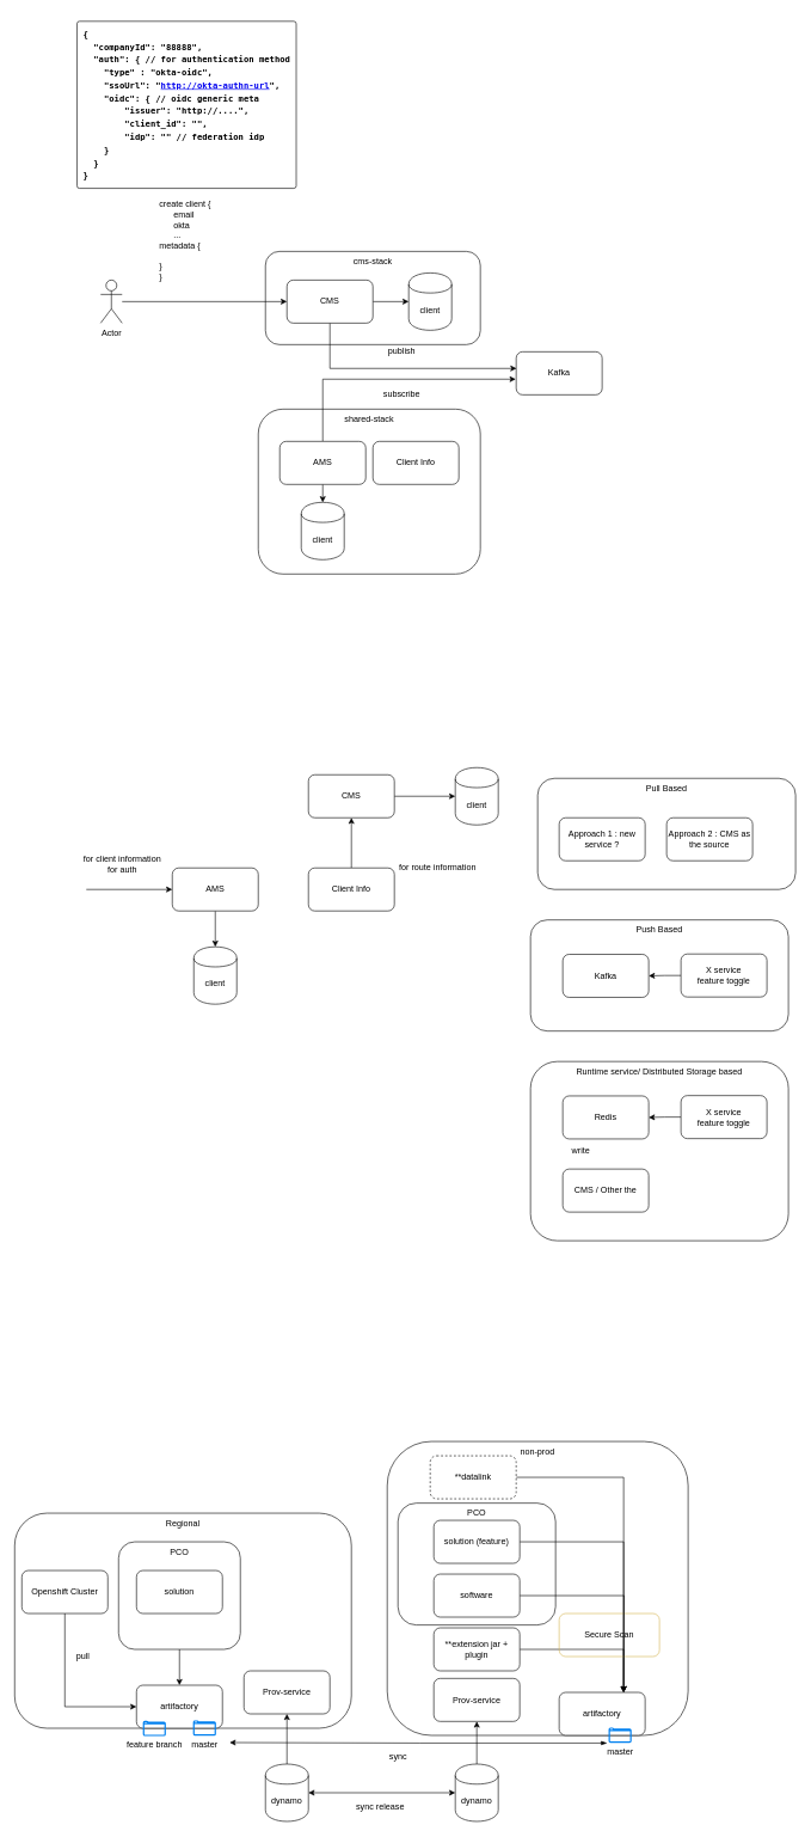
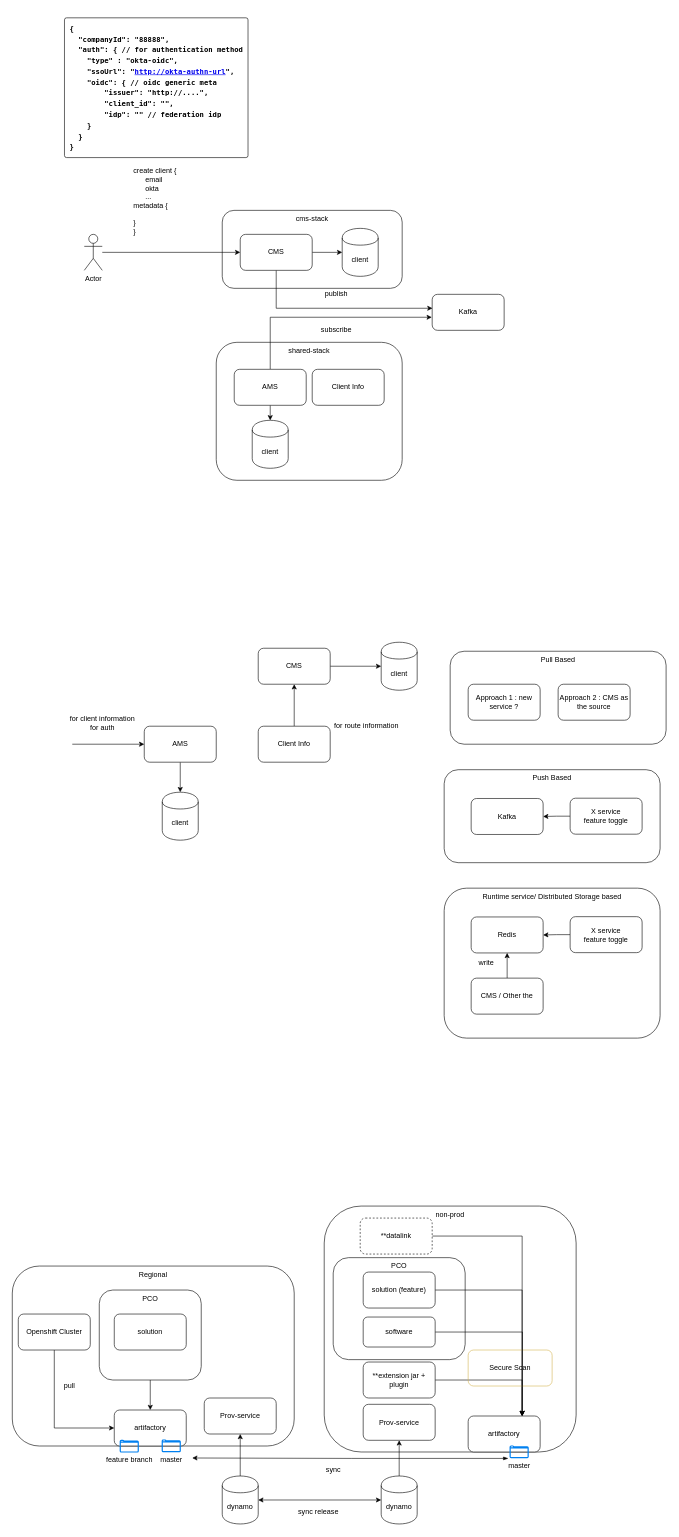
  <mxCell id="0" />
  <mxCell id="1" parent="0" />
  <mxCell id="2" value="Push Based" style="rounded=1;whiteSpace=wrap;html=1;align=center;verticalAlign=top;" vertex="1" parent="1"><mxGeometry x="740" y="1282.5" width="360" height="155" as="geometry" /></mxCell>
  <mxCell id="3" value="Pull Based" style="rounded=1;whiteSpace=wrap;html=1;align=center;verticalAlign=top;" vertex="1" parent="1"><mxGeometry x="750" y="1085" width="360" height="155" as="geometry" /></mxCell>
  <mxCell id="4" value="shared-stack" style="rounded=1;whiteSpace=wrap;html=1;verticalAlign=top;" vertex="1" parent="1"><mxGeometry x="360" y="570" width="310" height="230" as="geometry" /></mxCell>
  <mxCell id="5" value="cms-stack" style="rounded=1;whiteSpace=wrap;html=1;verticalAlign=top;" vertex="1" parent="1"><mxGeometry x="370" y="350" width="300" height="130" as="geometry" /></mxCell>
  <mxCell id="6" style="edgeStyle=orthogonalEdgeStyle;rounded=0;orthogonalLoop=1;jettySize=auto;html=1;exitX=1;exitY=0.5;exitDx=0;exitDy=0;" edge="1" parent="1" source="8" target="9"><mxGeometry relative="1" as="geometry" /></mxCell>
  <mxCell id="7" style="edgeStyle=orthogonalEdgeStyle;rounded=0;orthogonalLoop=1;jettySize=auto;html=1;exitX=0.5;exitY=1;exitDx=0;exitDy=0;entryX=0.004;entryY=0.387;entryDx=0;entryDy=0;entryPerimeter=0;" edge="1" parent="1" source="8" target="14"><mxGeometry relative="1" as="geometry" /></mxCell>
  <mxCell id="8" value="CMS" style="rounded=1;whiteSpace=wrap;html=1;" vertex="1" parent="1"><mxGeometry x="400" y="390" width="120" height="60" as="geometry" /></mxCell>
  <mxCell id="9" value="client" style="shape=cylinder;whiteSpace=wrap;html=1;boundedLbl=1;backgroundOutline=1;" vertex="1" parent="1"><mxGeometry x="570" y="380" width="60" height="80" as="geometry" /></mxCell>
  <mxCell id="10" style="edgeStyle=orthogonalEdgeStyle;rounded=0;orthogonalLoop=1;jettySize=auto;html=1;" edge="1" parent="1" source="11" target="8"><mxGeometry relative="1" as="geometry" /></mxCell>
  <mxCell id="11" value="Actor" style="shape=umlActor;verticalLabelPosition=bottom;verticalAlign=top;html=1;outlineConnect=0;" vertex="1" parent="1"><mxGeometry x="140" y="390" width="30" height="60" as="geometry" /></mxCell>
  <mxCell id="12" value="create client {&lt;br&gt;&amp;nbsp; &amp;nbsp; &amp;nbsp; email&lt;br&gt;&amp;nbsp; &amp;nbsp; &amp;nbsp; okta&lt;br&gt;&amp;nbsp; &amp;nbsp; &amp;nbsp; ...&lt;br&gt;metadata {&lt;br&gt;&lt;br&gt;}&lt;br&gt;&lt;div&gt;&lt;span&gt;}&lt;/span&gt;&lt;/div&gt;" style="text;html=1;align=left;verticalAlign=middle;resizable=0;points=[];autosize=1;" vertex="1" parent="1"><mxGeometry x="220" y="280" width="90" height="110" as="geometry" /></mxCell>
  <mxCell id="13" value="&lt;pre class=&quot;c-mrkdwn__pre&quot; style=&quot;box-sizing: inherit ; margin-top: 4px ; margin-bottom: 4px ; padding: 8px ; line-height: 1.5 ; overflow-wrap: break-word ; word-break: normal ; border: 1px solid ; border-radius: 4px ; text-align: left&quot;&gt;&lt;b&gt;{&lt;span style=&quot;box-sizing: inherit&quot;&gt;&lt;br style=&quot;box-sizing: inherit&quot;&gt;&lt;/span&gt;  &quot;companyId&quot;: &quot;88888&quot;,&lt;span style=&quot;box-sizing: inherit&quot;&gt;&lt;br style=&quot;box-sizing: inherit&quot;&gt;&lt;/span&gt;  &quot;auth&quot;: { // for authentication method&lt;span style=&quot;box-sizing: inherit&quot;&gt;&lt;br style=&quot;box-sizing: inherit&quot;&gt;&lt;/span&gt;    &quot;type&quot; : &quot;okta-oidc&quot;,&lt;span style=&quot;box-sizing: inherit&quot;&gt;&lt;br style=&quot;box-sizing: inherit&quot;&gt;&lt;/span&gt;    &quot;ssoUrl&quot;: &quot;&lt;a target=&quot;_blank&quot; class=&quot;c-link&quot; href=&quot;http://okta-authn-url/&quot; style=&quot;box-sizing: inherit&quot;&gt;http://okta-authn-url&lt;/a&gt;&quot;,&lt;span style=&quot;box-sizing: inherit&quot;&gt;&lt;br style=&quot;box-sizing: inherit&quot;&gt;&lt;/span&gt;    &quot;oidc&quot;: { // oidc generic meta&lt;span style=&quot;box-sizing: inherit&quot;&gt;&lt;br style=&quot;box-sizing: inherit&quot;&gt;&lt;/span&gt;        &quot;issuer&quot;: &quot;http://....&quot;,&lt;span style=&quot;box-sizing: inherit&quot;&gt;&lt;br style=&quot;box-sizing: inherit&quot;&gt;&lt;/span&gt;        &quot;client_id&quot;: &quot;&quot;,&lt;span style=&quot;box-sizing: inherit&quot;&gt;&lt;br style=&quot;box-sizing: inherit&quot;&gt;&lt;/span&gt;        &quot;idp&quot;: &quot;&quot; // federation idp&lt;span style=&quot;box-sizing: inherit&quot;&gt;&lt;br style=&quot;box-sizing: inherit&quot;&gt;&lt;/span&gt;    }      &lt;span style=&quot;box-sizing: inherit&quot;&gt;&lt;br style=&quot;box-sizing: inherit&quot;&gt;&lt;/span&gt;  }&lt;span style=&quot;box-sizing: inherit&quot;&gt;&lt;br style=&quot;box-sizing: inherit&quot;&gt;&lt;/span&gt;}&lt;/b&gt;&lt;/pre&gt;" style="text;html=1;align=center;verticalAlign=middle;resizable=0;points=[];autosize=1;" vertex="1" parent="1"><mxGeometry x="100" y="20" width="320" height="250" as="geometry" /></mxCell>
  <mxCell id="14" value="Kafka" style="rounded=1;whiteSpace=wrap;html=1;align=center;" vertex="1" parent="1"><mxGeometry x="720" y="490" width="120" height="60" as="geometry" /></mxCell>
  <mxCell id="15" style="edgeStyle=orthogonalEdgeStyle;rounded=0;orthogonalLoop=1;jettySize=auto;html=1;exitX=0.5;exitY=0;exitDx=0;exitDy=0;entryX=-0.005;entryY=0.637;entryDx=0;entryDy=0;entryPerimeter=0;" edge="1" parent="1" source="17" target="14"><mxGeometry relative="1" as="geometry" /></mxCell>
  <mxCell id="16" style="edgeStyle=orthogonalEdgeStyle;rounded=0;orthogonalLoop=1;jettySize=auto;html=1;exitX=0.5;exitY=1;exitDx=0;exitDy=0;entryX=0.5;entryY=0;entryDx=0;entryDy=0;" edge="1" parent="1" source="17" target="19"><mxGeometry relative="1" as="geometry" /></mxCell>
  <mxCell id="17" value="AMS" style="rounded=1;whiteSpace=wrap;html=1;" vertex="1" parent="1"><mxGeometry x="390" y="615" width="120" height="60" as="geometry" /></mxCell>
  <mxCell id="18" value="Client Info" style="rounded=1;whiteSpace=wrap;html=1;align=center;" vertex="1" parent="1"><mxGeometry x="520" y="615" width="120" height="60" as="geometry" /></mxCell>
  <mxCell id="19" value="client" style="shape=cylinder;whiteSpace=wrap;html=1;boundedLbl=1;backgroundOutline=1;" vertex="1" parent="1"><mxGeometry x="420" y="700" width="60" height="80" as="geometry" /></mxCell>
  <mxCell id="20" value="publish" style="text;html=1;align=center;verticalAlign=middle;resizable=0;points=[];autosize=1;" vertex="1" parent="1"><mxGeometry x="535" y="480" width="50" height="20" as="geometry" /></mxCell>
  <mxCell id="21" value="subscribe" style="text;html=1;align=center;verticalAlign=middle;resizable=0;points=[];autosize=1;" vertex="1" parent="1"><mxGeometry x="525" y="540" width="70" height="20" as="geometry" /></mxCell>
  <mxCell id="22" style="edgeStyle=orthogonalEdgeStyle;rounded=0;orthogonalLoop=1;jettySize=auto;html=1;entryX=0;entryY=0.5;entryDx=0;entryDy=0;" edge="1" parent="1" source="23" target="32"><mxGeometry relative="1" as="geometry" /></mxCell>
  <mxCell id="23" value="CMS" style="rounded=1;whiteSpace=wrap;html=1;" vertex="1" parent="1"><mxGeometry x="430" y="1080" width="120" height="60" as="geometry" /></mxCell>
  <mxCell id="24" style="edgeStyle=orthogonalEdgeStyle;rounded=0;orthogonalLoop=1;jettySize=auto;html=1;entryX=0.5;entryY=1;entryDx=0;entryDy=0;" edge="1" parent="1" source="25" target="23"><mxGeometry relative="1" as="geometry" /></mxCell>
  <mxCell id="25" value="Client Info" style="rounded=1;whiteSpace=wrap;html=1;align=center;" vertex="1" parent="1"><mxGeometry x="430" y="1210" width="120" height="60" as="geometry" /></mxCell>
  <mxCell id="26" value="for route information" style="text;html=1;align=center;verticalAlign=middle;resizable=0;points=[];autosize=1;" vertex="1" parent="1"><mxGeometry x="550" y="1200" width="120" height="20" as="geometry" /></mxCell>
  <mxCell id="27" style="edgeStyle=orthogonalEdgeStyle;rounded=0;orthogonalLoop=1;jettySize=auto;html=1;exitX=0.5;exitY=1;exitDx=0;exitDy=0;entryX=0.5;entryY=0;entryDx=0;entryDy=0;" edge="1" parent="1" source="28" target="29"><mxGeometry relative="1" as="geometry" /></mxCell>
  <mxCell id="28" value="AMS" style="rounded=1;whiteSpace=wrap;html=1;" vertex="1" parent="1"><mxGeometry x="240" y="1210" width="120" height="60" as="geometry" /></mxCell>
  <mxCell id="29" value="client" style="shape=cylinder;whiteSpace=wrap;html=1;boundedLbl=1;backgroundOutline=1;" vertex="1" parent="1"><mxGeometry x="270" y="1320" width="60" height="80" as="geometry" /></mxCell>
  <mxCell id="30" value="" style="endArrow=classic;html=1;entryX=0;entryY=0.5;entryDx=0;entryDy=0;" edge="1" parent="1" target="28"><mxGeometry width="50" height="50" relative="1" as="geometry"><mxPoint x="120" y="1240" as="sourcePoint" /><mxPoint x="120" y="1200" as="targetPoint" /></mxGeometry></mxCell>
  <mxCell id="31" value="for client information&lt;br&gt;for auth" style="text;html=1;align=center;verticalAlign=middle;resizable=0;points=[];autosize=1;" vertex="1" parent="1"><mxGeometry x="110" y="1190" width="120" height="30" as="geometry" /></mxCell>
  <mxCell id="32" value="client" style="shape=cylinder;whiteSpace=wrap;html=1;boundedLbl=1;backgroundOutline=1;align=center;" vertex="1" parent="1"><mxGeometry x="635" y="1070" width="60" height="80" as="geometry" /></mxCell>
  <mxCell id="33" value="Approach 1 : new service ?" style="rounded=1;whiteSpace=wrap;html=1;align=center;" vertex="1" parent="1"><mxGeometry x="780" y="1140" width="120" height="60" as="geometry" /></mxCell>
  <mxCell id="34" value="Approach 2 : CMS as the source" style="rounded=1;whiteSpace=wrap;html=1;align=center;" vertex="1" parent="1"><mxGeometry x="930" y="1140" width="120" height="60" as="geometry" /></mxCell>
  <mxCell id="35" style="edgeStyle=orthogonalEdgeStyle;rounded=0;orthogonalLoop=1;jettySize=auto;html=1;entryX=1;entryY=0.5;entryDx=0;entryDy=0;" edge="1" parent="1" source="36" target="37"><mxGeometry relative="1" as="geometry" /></mxCell>
  <mxCell id="36" value="X service&lt;br&gt;feature toggle" style="rounded=1;whiteSpace=wrap;html=1;align=center;" vertex="1" parent="1"><mxGeometry x="950" y="1330" width="120" height="60" as="geometry" /></mxCell>
  <mxCell id="37" value="Kafka" style="rounded=1;whiteSpace=wrap;html=1;align=center;" vertex="1" parent="1"><mxGeometry x="785" y="1330.5" width="120" height="60" as="geometry" /></mxCell>
  <mxCell id="38" value="Runtime service/ Distributed Storage based" style="rounded=1;whiteSpace=wrap;html=1;align=center;verticalAlign=top;" vertex="1" parent="1"><mxGeometry x="740" y="1480" width="360" height="250" as="geometry" /></mxCell>
  <mxCell id="39" style="edgeStyle=orthogonalEdgeStyle;rounded=0;orthogonalLoop=1;jettySize=auto;html=1;entryX=1;entryY=0.5;entryDx=0;entryDy=0;" edge="1" parent="1" source="40" target="41"><mxGeometry relative="1" as="geometry" /></mxCell>
  <mxCell id="40" value="X service&lt;br&gt;feature toggle" style="rounded=1;whiteSpace=wrap;html=1;align=center;" vertex="1" parent="1"><mxGeometry x="950" y="1527.5" width="120" height="60" as="geometry" /></mxCell>
  <mxCell id="41" value="Redis" style="rounded=1;whiteSpace=wrap;html=1;align=center;" vertex="1" parent="1"><mxGeometry x="785" y="1528" width="120" height="60" as="geometry" /></mxCell>
+ <mxCell id="42" style="edgeStyle=orthogonalEdgeStyle;rounded=0;orthogonalLoop=1;jettySize=auto;html=1;exitX=0.5;exitY=0;exitDx=0;exitDy=0;entryX=0.5;entryY=1;entryDx=0;entryDy=0;" edge="1" parent="1" source="43" target="41"><mxGeometry relative="1" as="geometry" /></mxCell>
  <mxCell id="43" value="CMS / Other the" style="rounded=1;whiteSpace=wrap;html=1;align=center;" vertex="1" parent="1"><mxGeometry x="785" y="1630" width="120" height="60" as="geometry" /></mxCell>
  <mxCell id="44" value="write" style="text;html=1;align=center;verticalAlign=middle;resizable=0;points=[];autosize=1;" vertex="1" parent="1"><mxGeometry x="790" y="1595" width="40" height="20" as="geometry" /></mxCell>
  <mxCell id="45" value="Regional" style="rounded=1;whiteSpace=wrap;html=1;align=center;verticalAlign=top;" vertex="1" parent="1"><mxGeometry x="20" y="2110" width="470" height="300" as="geometry" /></mxCell>
  <mxCell id="46" value="non-prod" style="rounded=1;whiteSpace=wrap;html=1;align=center;verticalAlign=top;" vertex="1" parent="1"><mxGeometry x="540" y="2010" width="420" height="410" as="geometry" /></mxCell>
  <mxCell id="47" value="solution" style="rounded=1;whiteSpace=wrap;html=1;align=center;" vertex="1" parent="1"><mxGeometry x="190" y="2190" width="120" height="60" as="geometry" /></mxCell>
  <mxCell id="48" value="artifactory&lt;br&gt;" style="rounded=1;whiteSpace=wrap;html=1;align=center;" vertex="1" parent="1"><mxGeometry x="190" y="2350" width="120" height="60" as="geometry" /></mxCell>
  <mxCell id="49" value="artifactory" style="rounded=1;whiteSpace=wrap;html=1;align=center;" vertex="1" parent="1"><mxGeometry x="780" y="2360" width="120" height="60" as="geometry" /></mxCell>
  <mxCell id="50" style="edgeStyle=orthogonalEdgeStyle;rounded=0;orthogonalLoop=1;jettySize=auto;html=1;entryX=0.75;entryY=0;entryDx=0;entryDy=0;" edge="1" parent="1" source="51" target="49"><mxGeometry relative="1" as="geometry"><Array as="points"><mxPoint x="870" y="2150" /></Array></mxGeometry></mxCell>
  <mxCell id="51" value="solution (feature)" style="rounded=1;whiteSpace=wrap;html=1;align=center;" vertex="1" parent="1"><mxGeometry x="605" y="2120" width="120" height="60" as="geometry" /></mxCell>
  <mxCell id="52" style="edgeStyle=orthogonalEdgeStyle;rounded=0;orthogonalLoop=1;jettySize=auto;html=1;exitX=1;exitY=0.5;exitDx=0;exitDy=0;entryX=0.75;entryY=0;entryDx=0;entryDy=0;" edge="1" parent="1" source="53" target="49"><mxGeometry relative="1" as="geometry" /></mxCell>
  <mxCell id="53" value="**extension jar + plugin" style="rounded=1;whiteSpace=wrap;html=1;align=center;" vertex="1" parent="1"><mxGeometry x="605" y="2270" width="120" height="60" as="geometry" /></mxCell>
  <mxCell id="54" value="Secure Scan" style="rounded=1;whiteSpace=wrap;html=1;align=center;strokeColor=#d6b656;fillColor=none;" vertex="1" parent="1"><mxGeometry x="780" y="2250" width="140" height="60" as="geometry" /></mxCell>
  <mxCell id="55" style="edgeStyle=orthogonalEdgeStyle;rounded=0;orthogonalLoop=1;jettySize=auto;html=1;endArrow=classic;endFill=1;startArrow=blockThin;startFill=1;exitX=-0.104;exitY=1.061;exitDx=0;exitDy=0;exitPerimeter=0;" edge="1" parent="1" source="72"><mxGeometry relative="1" as="geometry"><mxPoint x="830" y="2430" as="sourcePoint" /><mxPoint x="320" y="2430" as="targetPoint" /><Array as="points"><mxPoint x="585" y="2430" /></Array></mxGeometry></mxCell>
  <mxCell id="56" style="edgeStyle=orthogonalEdgeStyle;rounded=0;orthogonalLoop=1;jettySize=auto;html=1;exitX=0.5;exitY=1;exitDx=0;exitDy=0;entryX=0.5;entryY=0;entryDx=0;entryDy=0;" edge="1" parent="1" source="57" target="48"><mxGeometry relative="1" as="geometry" /></mxCell>
  <mxCell id="57" value="PCO" style="rounded=1;whiteSpace=wrap;html=1;fillColor=none;align=center;verticalAlign=top;" vertex="1" parent="1"><mxGeometry x="165" y="2150" width="170" height="150" as="geometry" /></mxCell>
  <mxCell id="58" style="edgeStyle=orthogonalEdgeStyle;rounded=0;orthogonalLoop=1;jettySize=auto;html=1;exitX=0.5;exitY=1;exitDx=0;exitDy=0;entryX=0;entryY=0.5;entryDx=0;entryDy=0;startArrow=none;startFill=0;endArrow=classic;endFill=1;" edge="1" parent="1" source="59" target="48"><mxGeometry relative="1" as="geometry" /></mxCell>
  <mxCell id="59" value="Openshift Cluster" style="rounded=1;whiteSpace=wrap;html=1;fillColor=none;align=center;" vertex="1" parent="1"><mxGeometry x="30" y="2190" width="120" height="60" as="geometry" /></mxCell>
  <mxCell id="60" style="edgeStyle=orthogonalEdgeStyle;rounded=0;orthogonalLoop=1;jettySize=auto;html=1;exitX=1;exitY=0.5;exitDx=0;exitDy=0;entryX=0.75;entryY=0;entryDx=0;entryDy=0;startArrow=none;startFill=0;endArrow=classic;endFill=1;" edge="1" parent="1" source="61" target="49"><mxGeometry relative="1" as="geometry" /></mxCell>
  <mxCell id="61" value="**datalink" style="rounded=1;whiteSpace=wrap;html=1;align=center;dashed=1;" vertex="1" parent="1"><mxGeometry x="600" y="2030" width="120" height="60" as="geometry" /></mxCell>
  <mxCell id="62" value="PCO" style="rounded=1;whiteSpace=wrap;html=1;fillColor=none;align=center;verticalAlign=top;" vertex="1" parent="1"><mxGeometry x="555" y="2096" width="220" height="170" as="geometry" /></mxCell>
  <mxCell id="63" value="Prov-service" style="rounded=1;whiteSpace=wrap;html=1;fillColor=none;align=center;" vertex="1" parent="1"><mxGeometry x="605" y="2340.5" width="120" height="60" as="geometry" /></mxCell>
  <mxCell id="64" value="Prov-service" style="rounded=1;whiteSpace=wrap;html=1;fillColor=none;align=center;" vertex="1" parent="1"><mxGeometry x="340" y="2330" width="120" height="60" as="geometry" /></mxCell>
  <mxCell id="65" style="edgeStyle=orthogonalEdgeStyle;rounded=0;orthogonalLoop=1;jettySize=auto;html=1;exitX=0.5;exitY=0;exitDx=0;exitDy=0;startArrow=none;startFill=0;endArrow=classic;endFill=1;" edge="1" parent="1" source="66" target="63"><mxGeometry relative="1" as="geometry" /></mxCell>
  <mxCell id="66" value="dynamo" style="shape=cylinder;whiteSpace=wrap;html=1;boundedLbl=1;backgroundOutline=1;fillColor=none;align=center;" vertex="1" parent="1"><mxGeometry x="635" y="2460" width="60" height="80" as="geometry" /></mxCell>
  <mxCell id="67" style="edgeStyle=orthogonalEdgeStyle;rounded=0;orthogonalLoop=1;jettySize=auto;html=1;entryX=0.5;entryY=1;entryDx=0;entryDy=0;startArrow=none;startFill=0;endArrow=classic;endFill=1;" edge="1" parent="1" source="69" target="64"><mxGeometry relative="1" as="geometry" /></mxCell>
  <mxCell id="68" style="edgeStyle=orthogonalEdgeStyle;rounded=0;orthogonalLoop=1;jettySize=auto;html=1;exitX=1;exitY=0.5;exitDx=0;exitDy=0;startArrow=classic;startFill=1;endArrow=classic;endFill=1;" edge="1" parent="1" source="69" target="66"><mxGeometry relative="1" as="geometry" /></mxCell>
  <mxCell id="69" value="dynamo" style="shape=cylinder;whiteSpace=wrap;html=1;boundedLbl=1;backgroundOutline=1;fillColor=none;align=center;" vertex="1" parent="1"><mxGeometry x="370" y="2460" width="60" height="80" as="geometry" /></mxCell>
  <mxCell id="70" value="feature branch" style="html=1;verticalLabelPosition=bottom;align=center;labelBackgroundColor=#ffffff;verticalAlign=top;strokeWidth=2;strokeColor=#0080F0;shadow=0;dashed=0;shape=mxgraph.ios7.icons.folder;fillColor=none;" vertex="1" parent="1"><mxGeometry x="200" y="2400.5" width="30" height="19.5" as="geometry" /></mxCell>
  <mxCell id="71" value="master" style="html=1;verticalLabelPosition=bottom;align=center;labelBackgroundColor=#ffffff;verticalAlign=top;strokeWidth=2;strokeColor=#0080F0;shadow=0;dashed=0;shape=mxgraph.ios7.icons.folder;fillColor=none;" vertex="1" parent="1"><mxGeometry x="270" y="2400" width="30" height="19.5" as="geometry" /></mxCell>
  <mxCell id="72" value="master" style="html=1;verticalLabelPosition=bottom;align=center;labelBackgroundColor=#ffffff;verticalAlign=top;strokeWidth=2;strokeColor=#0080F0;shadow=0;dashed=0;shape=mxgraph.ios7.icons.folder;fillColor=none;" vertex="1" parent="1"><mxGeometry x="850" y="2410" width="30" height="19.5" as="geometry" /></mxCell>
  <mxCell id="73" value="sync" style="text;html=1;align=center;verticalAlign=middle;resizable=0;points=[];autosize=1;" vertex="1" parent="1"><mxGeometry x="535" y="2440" width="40" height="20" as="geometry" /></mxCell>
  <mxCell id="74" value="sync release" style="text;html=1;align=center;verticalAlign=middle;resizable=0;points=[];autosize=1;" vertex="1" parent="1"><mxGeometry x="490" y="2510" width="80" height="20" as="geometry" /></mxCell>
  <mxCell id="75" style="edgeStyle=orthogonalEdgeStyle;rounded=0;orthogonalLoop=1;jettySize=auto;html=1;startArrow=none;startFill=0;endArrow=classic;endFill=1;" edge="1" parent="1" source="76"><mxGeometry relative="1" as="geometry"><mxPoint x="870" y="2360" as="targetPoint" /></mxGeometry></mxCell>
- <mxCell id="76" value="software" style="rounded=1;whiteSpace=wrap;html=1;align=center;" vertex="1" parent="1"><mxGeometry x="605" y="2195" width="120" height="60" as="geometry" /></mxCell>
+ <mxCell id="76" value="software" style="rounded=1;whiteSpace=wrap;html=1;align=center;" vertex="1" parent="1"><mxGeometry x="605" y="2195" width="120" height="50" as="geometry" /></mxCell>
  <mxCell id="77" value="pull" style="text;html=1;align=center;verticalAlign=middle;resizable=0;points=[];autosize=1;" vertex="1" parent="1"><mxGeometry x="100" y="2300" width="30" height="20" as="geometry" /></mxCell>
